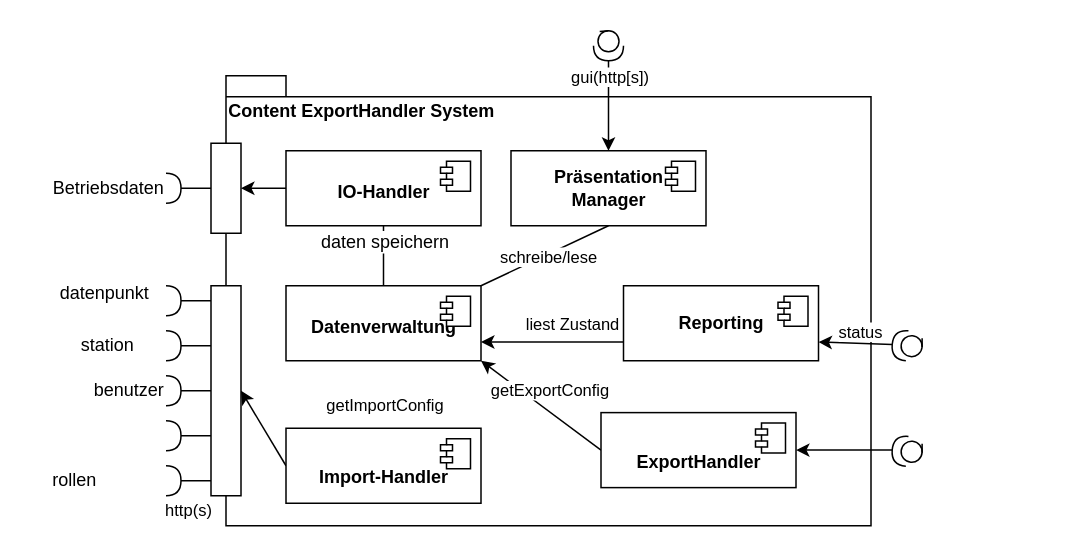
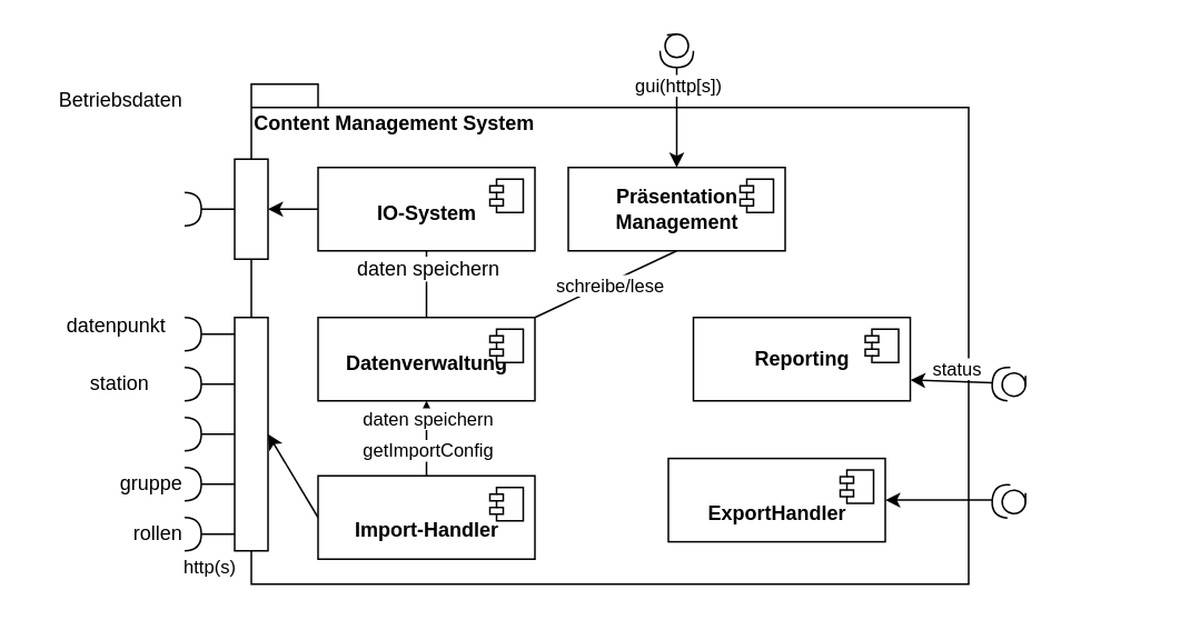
  <mxCell id="0" />
  <mxCell id="1" parent="0" />
- <mxCell id="2" value="Content ExportHandler System" style="shape=folder;fontStyle=1;spacingTop=10;tabWidth=40;tabHeight=14;tabPosition=left;html=1;align=left;verticalAlign=top;" parent="1" vertex="1"><mxGeometry x="150" y="50" width="430" height="300" as="geometry" /></mxCell>
+ <mxCell id="2" value="Content Management System" style="shape=folder;fontStyle=1;spacingTop=10;tabWidth=40;tabHeight=14;tabPosition=left;html=1;align=left;verticalAlign=top;" parent="1" vertex="1"><mxGeometry x="150" y="50" width="430" height="300" as="geometry" /></mxCell>
  <mxCell id="3" style="edgeStyle=none;rounded=0;orthogonalLoop=1;jettySize=auto;html=1;exitX=0;exitY=0.5;exitDx=0;exitDy=0;entryX=1;entryY=0.5;entryDx=0;entryDy=0;endArrow=classic;endFill=1;" edge="1" parent="1" source="8" target="16"><mxGeometry relative="1" as="geometry" /></mxCell>
  <mxCell id="4" style="edgeStyle=none;rounded=0;orthogonalLoop=1;jettySize=auto;html=1;exitX=0.5;exitY=1;exitDx=0;exitDy=0;entryX=0.5;entryY=0;entryDx=0;entryDy=0;endArrow=none;endFill=1;" edge="1" parent="1" source="8" target="18"><mxGeometry relative="1" as="geometry" /></mxCell>
  <mxCell id="5" value="daten speichern" style="text;html=1;align=center;verticalAlign=middle;resizable=0;points=[];labelBackgroundColor=#ffffff;" vertex="1" connectable="0" parent="4"><mxGeometry x="-0.533" y="-2" relative="1" as="geometry"><mxPoint x="2" y="1" as="offset" /></mxGeometry></mxCell>
- <mxCell id="8" value="&lt;br&gt;&lt;b&gt;IO-Handler&lt;/b&gt;" style="html=1;dropTarget=0;verticalAlign=top;" vertex="1" parent="1"><mxGeometry x="190" y="100" width="130" height="50" as="geometry" /></mxCell>
+ <mxCell id="6" style="edgeStyle=none;rounded=0;orthogonalLoop=1;jettySize=auto;html=1;exitX=0.5;exitY=0;exitDx=0;exitDy=0;entryX=0.5;entryY=1;entryDx=0;entryDy=0;endArrow=classic;endFill=1;" edge="1" parent="1" source="54" target="18"><mxGeometry relative="1" as="geometry"><Array as="points"><mxPoint x="255" y="260" /></Array></mxGeometry></mxCell>
+ <mxCell id="7" value="daten speichern" style="text;html=1;align=center;verticalAlign=middle;resizable=0;points=[];labelBackgroundColor=#ffffff;fontSize=11;" vertex="1" connectable="0" parent="6"><mxGeometry x="0.636" y="-28" relative="1" as="geometry"><mxPoint x="-28" y="2" as="offset" /></mxGeometry></mxCell>
+ <mxCell id="8" value="&lt;br&gt;&lt;b&gt;IO-System&lt;/b&gt;" style="html=1;dropTarget=0;verticalAlign=top;" vertex="1" parent="1"><mxGeometry x="190" y="100" width="130" height="50" as="geometry" /></mxCell>
  <mxCell id="9" value="" style="shape=component;jettyWidth=8;jettyHeight=4;verticalAlign=top;" vertex="1" parent="8"><mxGeometry x="1" width="20" height="20" relative="1" as="geometry"><mxPoint x="-27" y="7" as="offset" /></mxGeometry></mxCell>
  <mxCell id="10" style="edgeStyle=none;rounded=0;orthogonalLoop=1;jettySize=auto;html=1;exitX=0.5;exitY=1;exitDx=0;exitDy=0;entryX=1;entryY=0;entryDx=0;entryDy=0;startArrow=none;startFill=0;endArrow=none;endFill=1;fontSize=11;" edge="1" parent="1" source="12" target="18"><mxGeometry relative="1" as="geometry" /></mxCell>
  <mxCell id="11" value="schreibe/lese" style="text;html=1;align=center;verticalAlign=middle;resizable=0;points=[];labelBackgroundColor=#ffffff;fontSize=11;" vertex="1" connectable="0" parent="10"><mxGeometry x="0.248" relative="1" as="geometry"><mxPoint x="13.38" y="-5.12" as="offset" /></mxGeometry></mxCell>
- <mxCell id="12" value="&lt;div&gt;&lt;b&gt;Präsentation&lt;/b&gt;&lt;/div&gt;&lt;div&gt;&lt;b&gt;Manager&lt;/b&gt;&lt;/div&gt;" style="html=1;dropTarget=0;verticalAlign=middle;" vertex="1" parent="1"><mxGeometry x="340" y="100" width="130" height="50" as="geometry" /></mxCell>
+ <mxCell id="12" value="&lt;div&gt;&lt;b&gt;Präsentation&lt;/b&gt;&lt;/div&gt;&lt;div&gt;&lt;b&gt;Management&lt;/b&gt;&lt;/div&gt;" style="html=1;dropTarget=0;verticalAlign=middle;" vertex="1" parent="1"><mxGeometry x="340" y="100" width="130" height="50" as="geometry" /></mxCell>
  <mxCell id="13" value="" style="shape=component;jettyWidth=8;jettyHeight=4;" vertex="1" parent="12"><mxGeometry x="1" width="20" height="20" relative="1" as="geometry"><mxPoint x="-27" y="7" as="offset" /></mxGeometry></mxCell>
  <mxCell id="14" style="edgeStyle=none;rounded=0;orthogonalLoop=1;jettySize=auto;html=1;exitX=1;exitY=0.5;exitDx=0;exitDy=0;exitPerimeter=0;entryX=0;entryY=0.5;entryDx=0;entryDy=0;endArrow=none;endFill=0;" edge="1" parent="1" source="15" target="16"><mxGeometry relative="1" as="geometry"><mxPoint x="80" y="110" as="targetPoint" /></mxGeometry></mxCell>
  <mxCell id="15" value="&lt;div align=&quot;left&quot;&gt;&lt;br&gt;&lt;/div&gt;" style="shape=requiredInterface;html=1;verticalLabelPosition=bottom;" vertex="1" parent="1"><mxGeometry x="110" y="115" width="10" height="20" as="geometry" /></mxCell>
  <mxCell id="16" value="" style="rounded=0;whiteSpace=wrap;html=1;" vertex="1" parent="1"><mxGeometry x="140" y="95" width="20" height="60" as="geometry" /></mxCell>
- <mxCell id="17" value="Betriebsdaten" style="text;html=1;align=right;verticalAlign=middle;resizable=0;points=[];autosize=1;" vertex="1" parent="1"><mxGeometry x="20" y="115" width="90" height="20" as="geometry" /></mxCell>
+ <mxCell id="17" value="Betriebsdaten" style="text;html=1;align=right;verticalAlign=middle;resizable=0;points=[];autosize=1;" vertex="1" parent="1"><mxGeometry x="20" y="50" width="90" height="20" as="geometry" /></mxCell>
  <mxCell id="18" value="&lt;br&gt;&lt;b&gt;Datenverwaltung&lt;/b&gt;" style="html=1;dropTarget=0;verticalAlign=top;" vertex="1" parent="1"><mxGeometry x="190" y="190" width="130" height="50" as="geometry" /></mxCell>
  <mxCell id="19" value="" style="shape=component;jettyWidth=8;jettyHeight=4;" vertex="1" parent="18"><mxGeometry x="1" width="20" height="20" relative="1" as="geometry"><mxPoint x="-27" y="7" as="offset" /></mxGeometry></mxCell>
  <mxCell id="20" value="" style="rounded=0;whiteSpace=wrap;html=1;" vertex="1" parent="1"><mxGeometry x="140" y="190" width="20" height="140" as="geometry" /></mxCell>
  <mxCell id="21" style="edgeStyle=none;rounded=0;orthogonalLoop=1;jettySize=auto;html=1;exitX=1;exitY=0.5;exitDx=0;exitDy=0;exitPerimeter=0;entryX=0;entryY=0.5;entryDx=0;entryDy=0;endArrow=none;endFill=0;fontSize=11;" edge="1" parent="1" source="22"><mxGeometry relative="1" as="geometry"><mxPoint x="140" y="200" as="targetPoint" /></mxGeometry></mxCell>
  <mxCell id="22" value="&lt;div align=&quot;left&quot;&gt;&lt;br&gt;&lt;/div&gt;" style="shape=requiredInterface;html=1;verticalLabelPosition=bottom;" vertex="1" parent="1"><mxGeometry x="110" y="190" width="10" height="20" as="geometry" /></mxCell>
  <mxCell id="23" value="datenpunkt" style="text;html=1;align=right;verticalAlign=middle;resizable=0;points=[];autosize=1;" vertex="1" parent="1"><mxGeometry x="30" y="185" width="70" height="20" as="geometry" /></mxCell>
  <mxCell id="24" style="edgeStyle=none;rounded=0;orthogonalLoop=1;jettySize=auto;html=1;exitX=1;exitY=0.5;exitDx=0;exitDy=0;exitPerimeter=0;entryX=0;entryY=0.5;entryDx=0;entryDy=0;endArrow=none;endFill=0;" edge="1" parent="1" source="25"><mxGeometry relative="1" as="geometry"><mxPoint x="140" y="230" as="targetPoint" /></mxGeometry></mxCell>
  <mxCell id="25" value="&lt;div align=&quot;left&quot;&gt;&lt;br&gt;&lt;/div&gt;" style="shape=requiredInterface;html=1;verticalLabelPosition=bottom;" vertex="1" parent="1"><mxGeometry x="110" y="220" width="10" height="20" as="geometry" /></mxCell>
  <mxCell id="26" value="station" style="text;html=1;align=right;verticalAlign=middle;resizable=0;points=[];autosize=1;" vertex="1" parent="1"><mxGeometry x="40" y="220" width="50" height="20" as="geometry" /></mxCell>
  <mxCell id="27" style="edgeStyle=none;rounded=0;orthogonalLoop=1;jettySize=auto;html=1;exitX=1;exitY=0.5;exitDx=0;exitDy=0;exitPerimeter=0;entryX=0;entryY=0.5;entryDx=0;entryDy=0;endArrow=none;endFill=0;" edge="1" parent="1" source="28"><mxGeometry relative="1" as="geometry"><mxPoint x="140" y="260" as="targetPoint" /></mxGeometry></mxCell>
  <mxCell id="28" value="&lt;div align=&quot;left&quot;&gt;&lt;br&gt;&lt;/div&gt;" style="shape=requiredInterface;html=1;verticalLabelPosition=bottom;" vertex="1" parent="1"><mxGeometry x="110" y="250" width="10" height="20" as="geometry" /></mxCell>
- <mxCell id="29" value="benutzer" style="text;html=1;align=right;verticalAlign=middle;resizable=0;points=[];autosize=1;" vertex="1" parent="1"><mxGeometry x="50" y="250" width="60" height="20" as="geometry" /></mxCell>
  <mxCell id="30" style="edgeStyle=none;rounded=0;orthogonalLoop=1;jettySize=auto;html=1;exitX=1;exitY=0.5;exitDx=0;exitDy=0;exitPerimeter=0;entryX=0;entryY=0.5;entryDx=0;entryDy=0;endArrow=none;endFill=0;" edge="1" parent="1" source="31"><mxGeometry relative="1" as="geometry"><mxPoint x="140" y="290" as="targetPoint" /></mxGeometry></mxCell>
  <mxCell id="31" value="&lt;div align=&quot;left&quot;&gt;&lt;br&gt;&lt;/div&gt;" style="shape=requiredInterface;html=1;verticalLabelPosition=bottom;" vertex="1" parent="1"><mxGeometry x="110" y="280" width="10" height="20" as="geometry" /></mxCell>
+ <mxCell id="32" value="gruppe" style="text;html=1;align=right;verticalAlign=middle;resizable=0;points=[];autosize=1;" vertex="1" parent="1"><mxGeometry x="60" y="280" width="50" height="20" as="geometry" /></mxCell>
  <mxCell id="33" style="edgeStyle=none;rounded=0;orthogonalLoop=1;jettySize=auto;html=1;exitX=1;exitY=0.5;exitDx=0;exitDy=0;exitPerimeter=0;entryX=0;entryY=0.5;entryDx=0;entryDy=0;endArrow=none;endFill=0;" edge="1" parent="1" source="34"><mxGeometry relative="1" as="geometry"><mxPoint x="140" y="320" as="targetPoint" /></mxGeometry></mxCell>
  <mxCell id="34" value="&lt;div align=&quot;left&quot;&gt;&lt;br&gt;&lt;/div&gt;" style="shape=requiredInterface;html=1;verticalLabelPosition=bottom;" vertex="1" parent="1"><mxGeometry x="110" y="310" width="10" height="20" as="geometry" /></mxCell>
- <mxCell id="35" value="rollen" style="text;html=1;align=right;verticalAlign=middle;resizable=0;points=[];autosize=1;" vertex="1" parent="1"><mxGeometry x="25" y="310" width="40" height="20" as="geometry" /></mxCell>
- <mxCell id="36" style="edgeStyle=none;rounded=0;orthogonalLoop=1;jettySize=auto;html=1;exitX=0;exitY=0.75;exitDx=0;exitDy=0;entryX=1;entryY=0.75;entryDx=0;entryDy=0;endArrow=classic;endFill=1;fontSize=11;" edge="1" parent="1" source="38" target="18"><mxGeometry relative="1" as="geometry" /></mxCell>
- <mxCell id="37" value="liest Zustand" style="text;html=1;align=center;verticalAlign=middle;resizable=0;points=[];labelBackgroundColor=#ffffff;fontSize=11;" vertex="1" connectable="0" parent="36"><mxGeometry x="-0.168" y="2" relative="1" as="geometry"><mxPoint x="5" y="-14.5" as="offset" /></mxGeometry></mxCell>
+ <mxCell id="35" value="rollen" style="text;html=1;align=right;verticalAlign=middle;resizable=0;points=[];autosize=1;" vertex="1" parent="1"><mxGeometry x="70" y="310" width="40" height="20" as="geometry" /></mxCell>
  <mxCell id="38" value="&lt;b&gt;Reporting&lt;br&gt;&lt;/b&gt;" style="html=1;dropTarget=0;verticalAlign=middle;" vertex="1" parent="1"><mxGeometry x="415" y="190" width="130" height="50" as="geometry" /></mxCell>
  <mxCell id="39" value="" style="shape=component;jettyWidth=8;jettyHeight=4;" vertex="1" parent="38"><mxGeometry x="1" width="20" height="20" relative="1" as="geometry"><mxPoint x="-27" y="7" as="offset" /></mxGeometry></mxCell>
  <mxCell id="40" style="edgeStyle=none;rounded=0;orthogonalLoop=1;jettySize=auto;html=1;exitX=1;exitY=0.5;exitDx=0;exitDy=0;exitPerimeter=0;entryX=1;entryY=0.75;entryDx=0;entryDy=0;endArrow=classic;endFill=1;fontSize=11;" edge="1" parent="1" source="42" target="38"><mxGeometry relative="1" as="geometry" /></mxCell>
  <mxCell id="41" value="status" style="text;html=1;align=center;verticalAlign=middle;resizable=0;points=[];labelBackgroundColor=#ffffff;fontSize=11;" vertex="1" connectable="0" parent="40"><mxGeometry x="-0.493" y="-3" relative="1" as="geometry"><mxPoint x="-10.17" y="-5.72" as="offset" /></mxGeometry></mxCell>
  <mxCell id="42" value="" style="shape=providedRequiredInterface;html=1;verticalLabelPosition=bottom;fontSize=11;align=center;rotation=-175;" vertex="1" parent="1"><mxGeometry x="594.1" y="220" width="20" height="20" as="geometry" /></mxCell>
  <mxCell id="43" style="edgeStyle=none;rounded=0;orthogonalLoop=1;jettySize=auto;html=1;exitX=0;exitY=0.5;exitDx=0;exitDy=0;exitPerimeter=0;entryX=0.024;entryY=0.793;entryDx=0;entryDy=0;entryPerimeter=0;endArrow=none;endFill=0;fontSize=11;" edge="1" parent="1" source="42" target="42"><mxGeometry relative="1" as="geometry" /></mxCell>
- <mxCell id="44" style="edgeStyle=none;rounded=0;orthogonalLoop=1;jettySize=auto;html=1;exitX=1;exitY=1;exitDx=0;exitDy=0;entryX=0;entryY=0.5;entryDx=0;entryDy=0;endArrow=none;endFill=0;fontSize=11;startArrow=classic;startFill=1;" edge="1" parent="1" source="18" target="51"><mxGeometry relative="1" as="geometry"><mxPoint x="500" y="299.58" as="sourcePoint" /></mxGeometry></mxCell>
- <mxCell id="45" value="getExportConfig" style="text;html=1;align=center;verticalAlign=middle;resizable=0;points=[];labelBackgroundColor=#ffffff;fontSize=11;" vertex="1" connectable="0" parent="44"><mxGeometry x="0.502" y="-1" relative="1" as="geometry"><mxPoint x="-14.55" y="-25.6" as="offset" /></mxGeometry></mxCell>
  <mxCell id="46" value="" style="group" vertex="1" connectable="0" parent="1"><mxGeometry x="590.13" y="288.746" width="100.834" height="21.667" as="geometry" /></mxCell>
  <mxCell id="47" value="" style="shape=providedRequiredInterface;html=1;verticalLabelPosition=bottom;fontSize=11;align=center;rotation=90;" vertex="1" parent="1"><mxGeometry x="395" y="20" width="20" height="20" as="geometry" /></mxCell>
  <mxCell id="48" style="edgeStyle=none;rounded=0;orthogonalLoop=1;jettySize=auto;html=1;exitX=0;exitY=0.5;exitDx=0;exitDy=0;exitPerimeter=0;entryX=0.024;entryY=0.793;entryDx=0;entryDy=0;entryPerimeter=0;endArrow=none;endFill=0;fontSize=11;" edge="1" parent="1" source="47" target="47"><mxGeometry relative="1" as="geometry" /></mxCell>
  <mxCell id="49" style="edgeStyle=none;rounded=0;orthogonalLoop=1;jettySize=auto;html=1;exitX=1;exitY=0.5;exitDx=0;exitDy=0;exitPerimeter=0;entryX=0.5;entryY=0;entryDx=0;entryDy=0;endArrow=classic;endFill=1;fontSize=11;" edge="1" parent="1" source="47" target="12"><mxGeometry relative="1" as="geometry"><mxPoint x="578.21" y="242.5" as="targetPoint" /></mxGeometry></mxCell>
  <mxCell id="50" value="gui(http[s])" style="text;html=1;align=center;verticalAlign=middle;resizable=0;points=[];labelBackgroundColor=#ffffff;fontSize=11;" vertex="1" connectable="0" parent="49"><mxGeometry x="-0.493" y="-3" relative="1" as="geometry"><mxPoint x="3" y="-5" as="offset" /></mxGeometry></mxCell>
  <mxCell id="51" value="&lt;br&gt;&lt;b&gt;ExportHandler&lt;br&gt;&lt;/b&gt;" style="html=1;dropTarget=0;verticalAlign=middle;" vertex="1" parent="1"><mxGeometry x="400" y="274.58" width="130" height="50" as="geometry" /></mxCell>
  <mxCell id="52" value="" style="shape=component;jettyWidth=8;jettyHeight=4;" vertex="1" parent="51"><mxGeometry x="1" width="20" height="20" relative="1" as="geometry"><mxPoint x="-27" y="7" as="offset" /></mxGeometry></mxCell>
  <mxCell id="53" style="edgeStyle=none;rounded=0;orthogonalLoop=1;jettySize=auto;html=1;exitX=0;exitY=0.5;exitDx=0;exitDy=0;entryX=1;entryY=0.5;entryDx=0;entryDy=0;endArrow=classic;endFill=1;fontSize=11;" edge="1" parent="1" source="54" target="20"><mxGeometry relative="1" as="geometry" /></mxCell>
  <mxCell id="54" value="&lt;br&gt;&lt;b&gt;Import-Handler&lt;br&gt;&lt;/b&gt;" style="html=1;dropTarget=0;verticalAlign=middle;" vertex="1" parent="1"><mxGeometry x="190" y="285" width="130" height="50" as="geometry" /></mxCell>
  <mxCell id="55" value="" style="shape=component;jettyWidth=8;jettyHeight=4;" vertex="1" parent="54"><mxGeometry x="1" width="20" height="20" relative="1" as="geometry"><mxPoint x="-27" y="7" as="offset" /></mxGeometry></mxCell>
  <mxCell id="56" value="" style="shape=providedRequiredInterface;html=1;verticalLabelPosition=bottom;fontSize=11;align=center;rotation=-175;" vertex="1" parent="1"><mxGeometry x="594.1" y="290.41" width="20" height="20" as="geometry" /></mxCell>
  <mxCell id="57" style="edgeStyle=none;rounded=0;orthogonalLoop=1;jettySize=auto;html=1;exitX=0;exitY=0.5;exitDx=0;exitDy=0;exitPerimeter=0;entryX=0.024;entryY=0.793;entryDx=0;entryDy=0;entryPerimeter=0;endArrow=none;endFill=0;fontSize=11;" edge="1" parent="1" source="56" target="56"><mxGeometry relative="1" as="geometry" /></mxCell>
  <mxCell id="58" style="edgeStyle=none;rounded=0;orthogonalLoop=1;jettySize=auto;html=1;exitX=1;exitY=0.5;exitDx=0;exitDy=0;exitPerimeter=0;entryX=1;entryY=0.5;entryDx=0;entryDy=0;endArrow=classic;endFill=1;fontSize=11;" edge="1" parent="1" source="56" target="51"><mxGeometry relative="1" as="geometry"><mxPoint x="620" y="394.58" as="targetPoint" /></mxGeometry></mxCell>
  <mxCell id="59" value="getImportConfig" style="text;html=1;align=center;verticalAlign=middle;resizable=0;points=[];labelBackgroundColor=#ffffff;fontSize=11;" vertex="1" connectable="0" parent="1"><mxGeometry x="270" y="310.41" as="geometry"><mxPoint x="-14.87" y="-40.58" as="offset" /></mxGeometry></mxCell>
  <mxCell id="60" value="http(s)" style="text;html=1;align=center;verticalAlign=middle;resizable=0;points=[];autosize=1;fontSize=11;" vertex="1" parent="1"><mxGeometry x="100" y="330" width="50" height="20" as="geometry" /></mxCell>
